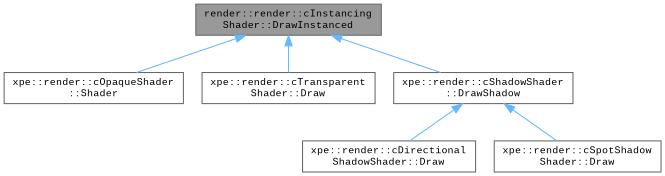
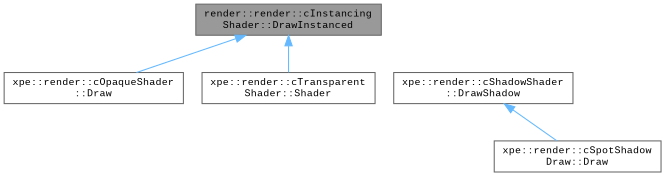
  digraph {
    fontname="Liberation Mono"
    rankdir=TB
    node [color=grey40 fillcolor=white fontname="Liberation Mono" fontsize=10 shape=box style=filled]
    edge [color=steelblue1 dir=back fontname="Liberation Mono" fontsize=10 labelfontname=Helvetica labelfontsize=10 style=solid]
    n1 [color=gray40 fillcolor=grey60 fontcolor=black height=0.2 label="render::render::cInstancing\lShader::DrawInstanced" width=0.4]
-   n2 [height=0.2 label="xpe::render::cOpaqueShader\l::Shader" width=0.4]
-   n3 [height=0.2 label="xpe::render::cTransparent\lShader::Draw" width=0.4]
+   n2 [height=0.2 label="xpe::render::cOpaqueShader\l::Draw" width=0.4]
+   n3 [height=0.2 label="xpe::render::cTransparent\lShader::Shader" width=0.4]
    n4 [height=0.2 label="xpe::render::cShadowShader\l::DrawShadow" width=0.4]
-   n5 [height=0.2 label="xpe::render::cDirectional\lShadowShader::Draw" width=0.4]
-   n6 [height=0.2 label="xpe::render::cSpotShadow\lShader::Draw" width=0.4]
+   n6 [height=0.2 label="xpe::render::cSpotShadow\lDraw::Draw" width=0.4]
    n1 -> n2
    n1 -> n3
-   n1 -> n4
-   n4 -> n5
    n4 -> n6
  }
